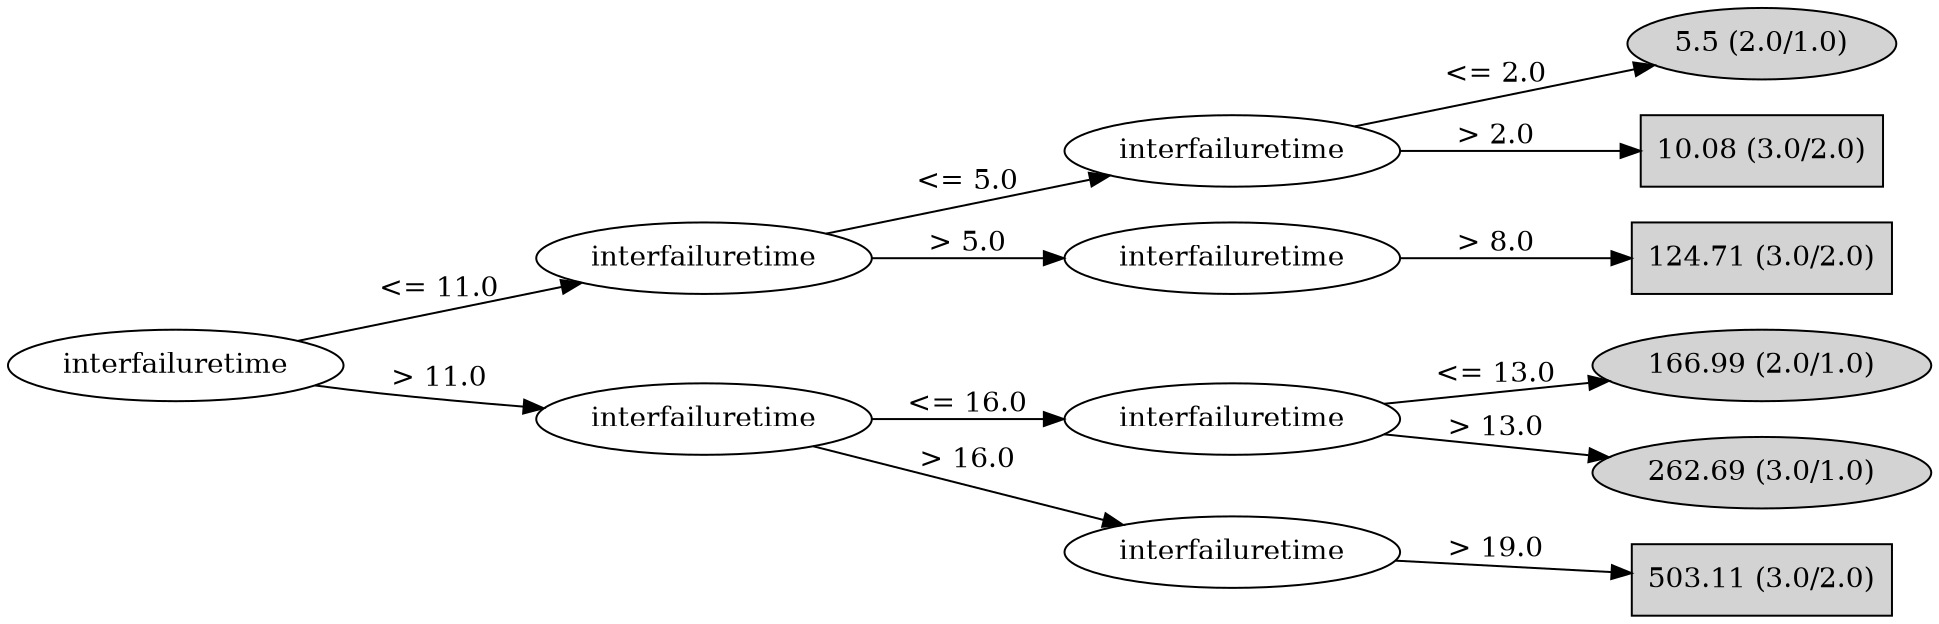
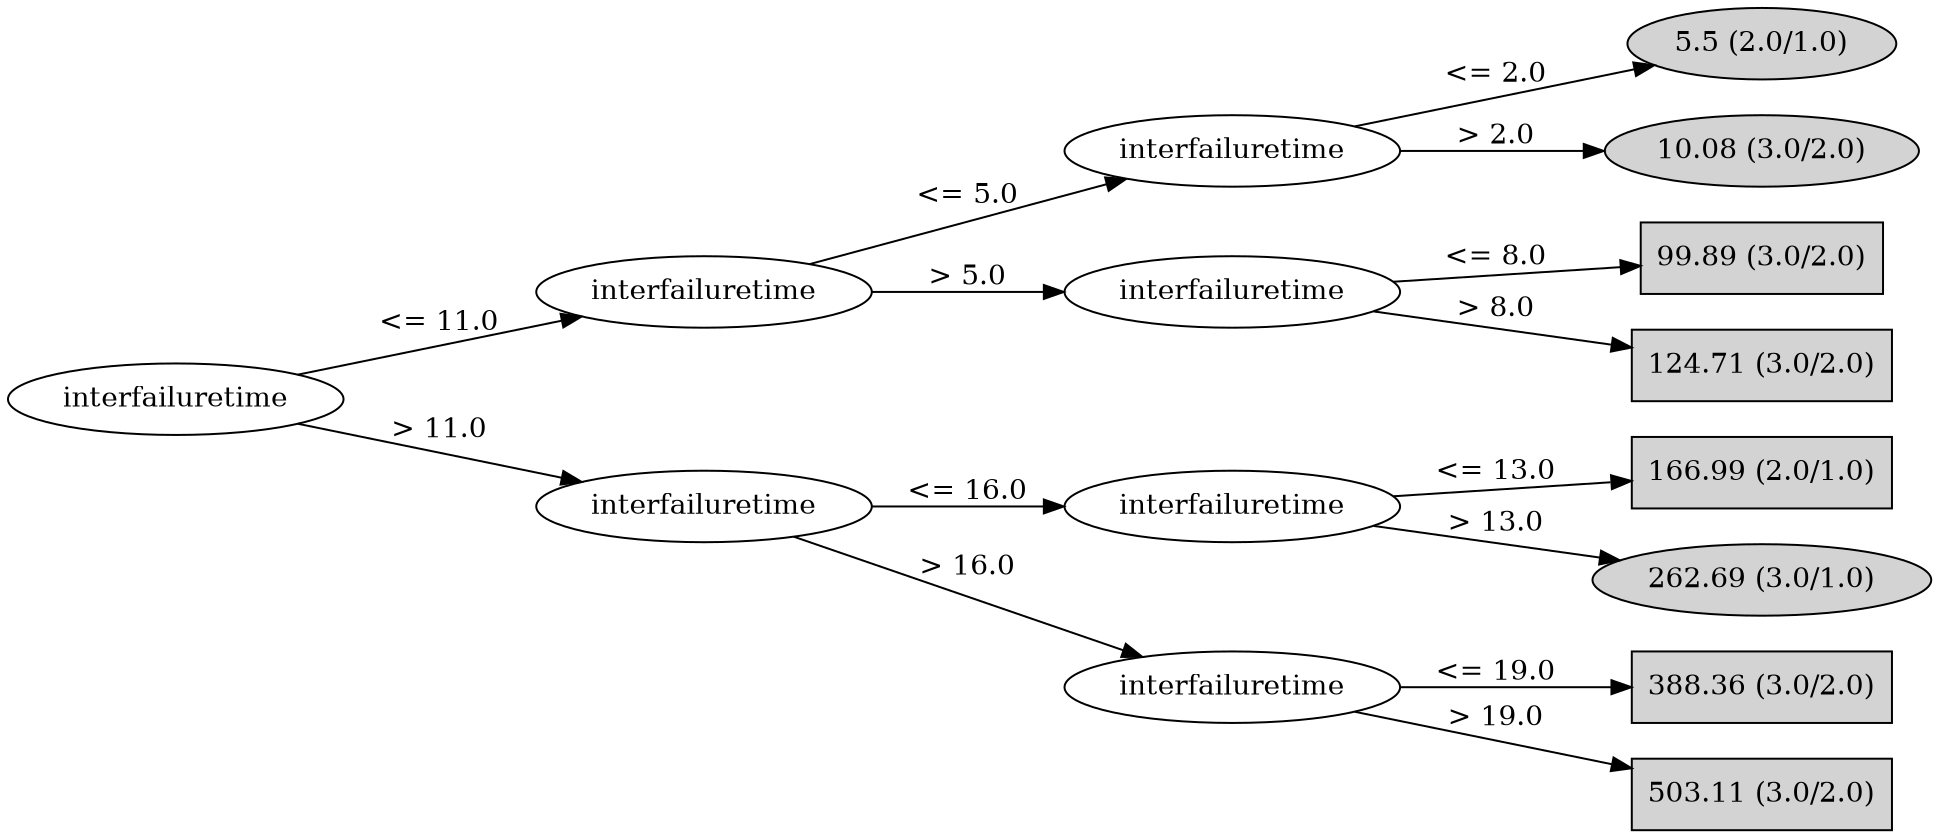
  digraph {
    rankdir=LR
    node [style=filled]
    n1 [label=interfailuretime style=""]
    n2 [label=interfailuretime style=""]
    n3 [label=interfailuretime style=""]
    n4 [label=interfailuretime style=""]
    n5 [label=interfailuretime style=""]
    n6 [label=interfailuretime style=""]
    n7 [label=interfailuretime style=""]
    n8 [label="5.5 (2.0/1.0)" shape=ellipse]
-   n9 [label="10.08 (3.0/2.0)" shape=box]
+   n9 [label="10.08 (3.0/2.0)" shape=ellipse]
+   n10 [label="99.89 (3.0/2.0)" shape=box]
    n11 [label="124.71 (3.0/2.0)" shape=box]
-   n12 [label="166.99 (2.0/1.0)" shape=ellipse]
+   n12 [label="166.99 (2.0/1.0)" shape=box]
    n13 [label="262.69 (3.0/1.0)" shape=ellipse]
+   n14 [label="388.36 (3.0/2.0)" shape=box]
    n15 [label="503.11 (3.0/2.0)" shape=box]
    n1 -> n2 [label="<= 11.0"]
    n1 -> n3 [label="> 11.0"]
    n2 -> n4 [label="<= 5.0"]
    n2 -> n5 [label="> 5.0"]
    n3 -> n6 [label="<= 16.0"]
    n3 -> n7 [label="> 16.0"]
    n4 -> n8 [label="<= 2.0"]
    n4 -> n9 [label="> 2.0"]
+   n5 -> n10 [label="<= 8.0"]
    n5 -> n11 [label="> 8.0"]
    n6 -> n12 [label="<= 13.0"]
    n6 -> n13 [label="> 13.0"]
+   n7 -> n14 [label="<= 19.0"]
    n7 -> n15 [label="> 19.0"]
  }
